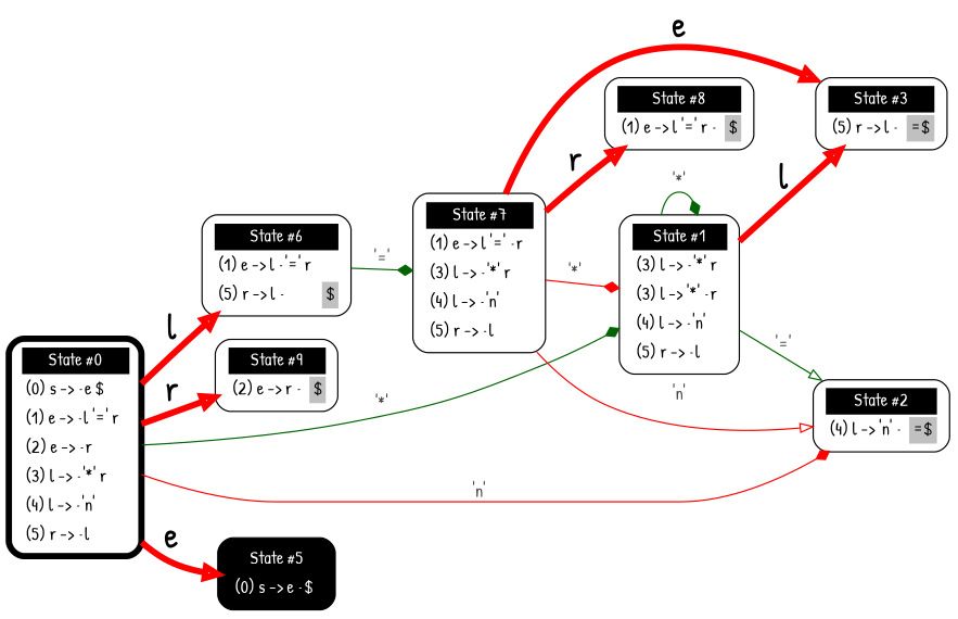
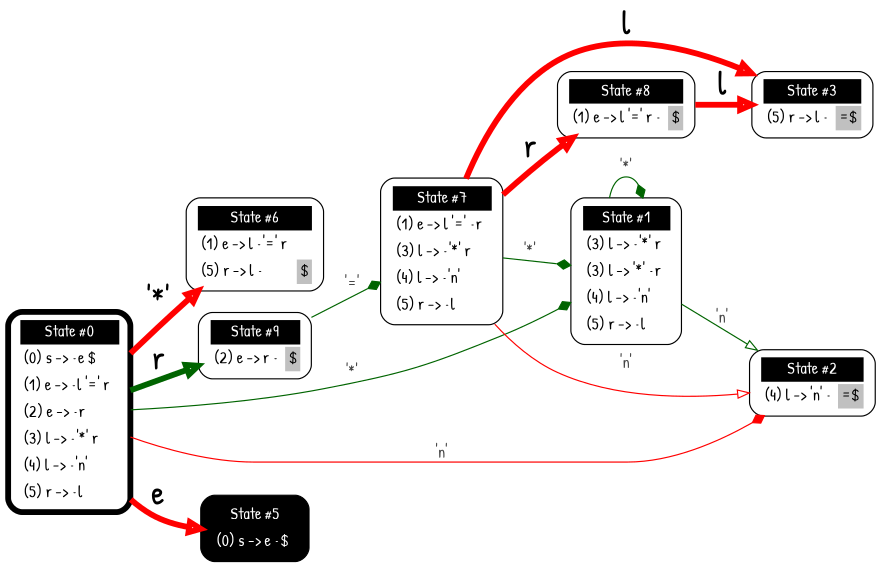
  digraph {
    fontname="Patrick Hand"
    fontsize=30
    labelloc=t
    rankdir=LR
    splines=true
    node [fillcolor=white fontname="Patrick Hand" penwidth=1 shape=Mrecord style=filled]
    edge [arrowhead=onormal color=red fontcolor=grey28 fontname="Patrick Hand" fontsize=14 penwidth=1]
    n1 [label=<<table border="0" cellborder="0" cellpadding="3" bgcolor="white"><tr><td bgcolor="black" align="center" colspan="2"><font color="white">State #0</font></td></tr><tr><td align="left" port="r0">&#40;0&#41; s -&gt; &bull;e $ </td></tr><tr><td align="left" port="r1">&#40;1&#41; e -&gt; &bull;l '=' r </td></tr><tr><td align="left" port="r2">&#40;2&#41; e -&gt; &bull;r </td></tr><tr><td align="left" port="r3">&#40;3&#41; l -&gt; &bull;'*' r </td></tr><tr><td align="left" port="r4">&#40;4&#41; l -&gt; &bull;'n' </td></tr><tr><td align="left" port="r5">&#40;5&#41; r -&gt; &bull;l </td></tr></table>> penwidth=5 style="filled, bold"]
    n2 [label=<<table border="0" cellborder="0" cellpadding="3" bgcolor="white"><tr><td bgcolor="black" align="center" colspan="2"><font color="white">State #1</font></td></tr><tr><td align="left" port="r3">&#40;3&#41; l -&gt; &bull;'*' r </td></tr><tr><td align="left" port="r3">&#40;3&#41; l -&gt; '*' &bull;r </td></tr><tr><td align="left" port="r4">&#40;4&#41; l -&gt; &bull;'n' </td></tr><tr><td align="left" port="r5">&#40;5&#41; r -&gt; &bull;l </td></tr></table>>]
    n3 [label=<<table border="0" cellborder="0" cellpadding="3" bgcolor="white"><tr><td bgcolor="black" align="center" colspan="2"><font color="white">State #2</font></td></tr><tr><td align="left" port="r4">&#40;4&#41; l -&gt; 'n' &bull;</td><td bgcolor="grey" align="right">=$</td></tr></table>>]
    n4 [fillcolor=black label=<<table border="0" cellborder="0" cellpadding="3" bgcolor="black"><tr><td bgcolor="black" align="center" colspan="2"><font color="white">State #5</font></td></tr><tr><td align="left" port="r0"><font color="white">&#40;0&#41; s -&gt; e &bull;$ </font></td></tr></table>>]
    n5 [label=<<table border="0" cellborder="0" cellpadding="3" bgcolor="white"><tr><td bgcolor="black" align="center" colspan="2"><font color="white">State #6</font></td></tr><tr><td align="left" port="r1">&#40;1&#41; e -&gt; l &bull;'=' r </td></tr><tr><td align="left" port="r5">&#40;5&#41; r -&gt; l &bull;</td><td bgcolor="grey" align="right">$</td></tr></table>>]
    n6 [label=<<table border="0" cellborder="0" cellpadding="3" bgcolor="white"><tr><td bgcolor="black" align="center" colspan="2"><font color="white">State #9</font></td></tr><tr><td align="left" port="r2">&#40;2&#41; e -&gt; r &bull;</td><td bgcolor="grey" align="right">$</td></tr></table>>]
    n7 [label=<<table border="0" cellborder="0" cellpadding="3" bgcolor="white"><tr><td bgcolor="black" align="center" colspan="2"><font color="white">State #3</font></td></tr><tr><td align="left" port="r5">&#40;5&#41; r -&gt; l &bull;</td><td bgcolor="grey" align="right">=$</td></tr></table>>]
    n8 [label=<<table border="0" cellborder="0" cellpadding="3" bgcolor="white"><tr><td bgcolor="black" align="center" colspan="2"><font color="white">State #7</font></td></tr><tr><td align="left" port="r1">&#40;1&#41; e -&gt; l '=' &bull;r </td></tr><tr><td align="left" port="r3">&#40;3&#41; l -&gt; &bull;'*' r </td></tr><tr><td align="left" port="r4">&#40;4&#41; l -&gt; &bull;'n' </td></tr><tr><td align="left" port="r5">&#40;5&#41; r -&gt; &bull;l </td></tr></table>>]
    n9 [label=<<table border="0" cellborder="0" cellpadding="3" bgcolor="white"><tr><td bgcolor="black" align="center" colspan="2"><font color="white">State #8</font></td></tr><tr><td align="left" port="r1">&#40;1&#41; e -&gt; l '=' r &bull;</td><td bgcolor="grey" align="right">$</td></tr></table>>]
    n1 -> n2 [arrowhead=diamond color=darkgreen label="'*'"]
    n1 -> n3 [arrowhead=diamond label="'n'"]
    n1 -> n4 [fontcolor=black fontsize=28 label=e penwidth=5]
-   n1 -> n5 [fontcolor=black fontsize=28 label=l penwidth=5]
-   n1 -> n6 [fontcolor=black fontsize=28 label=r penwidth=5]
+   n1 -> n5 [fontcolor=black fontsize=28 label="'*'" penwidth=5]
+   n1 -> n6 [color=darkgreen fontcolor=black fontsize=28 label=r penwidth=5]
    n2 -> n2 [arrowhead=diamond color=darkgreen label="'*'"]
-   n2 -> n3 [color=darkgreen label="'='"]
-   n2 -> n7 [fontcolor=black fontsize=28 label=l penwidth=5]
-   n5 -> n8 [arrowhead=diamond color=darkgreen label="'='"]
-   n8 -> n2 [arrowhead=diamond label="'*'"]
+   n2 -> n3 [color=darkgreen label="'n'"]
+   n9 -> n7 [fontcolor=black fontsize=28 label=l penwidth=5]
+   n6 -> n8 [arrowhead=diamond color=darkgreen label="'='"]
+   n8 -> n2 [arrowhead=diamond color=darkgreen label="'*'"]
    n8 -> n3 [label="'n'"]
-   n8 -> n7 [fontcolor=black fontsize=28 label=e penwidth=5]
+   n8 -> n7 [fontcolor=black fontsize=28 label=l penwidth=5]
    n8 -> n9 [fontcolor=black fontsize=28 label=r penwidth=5]
  }
